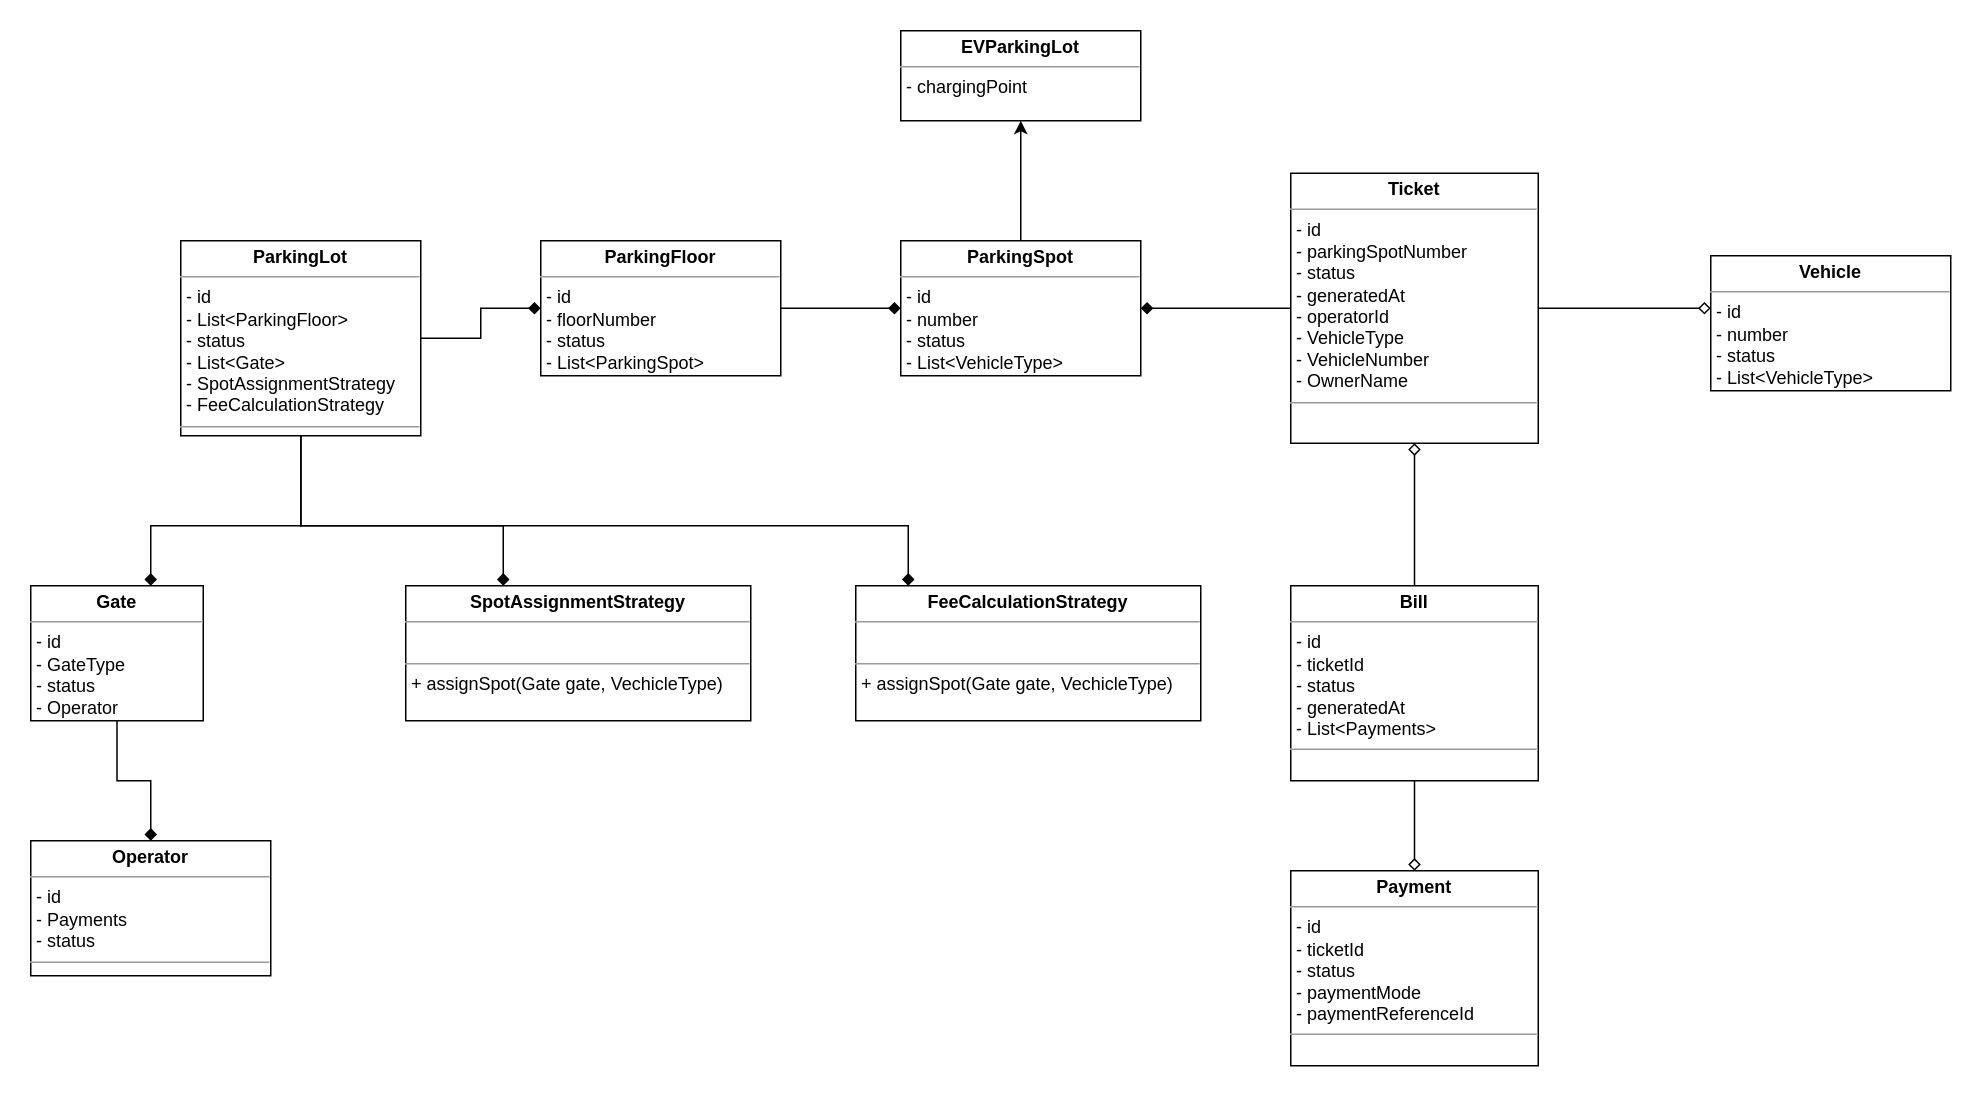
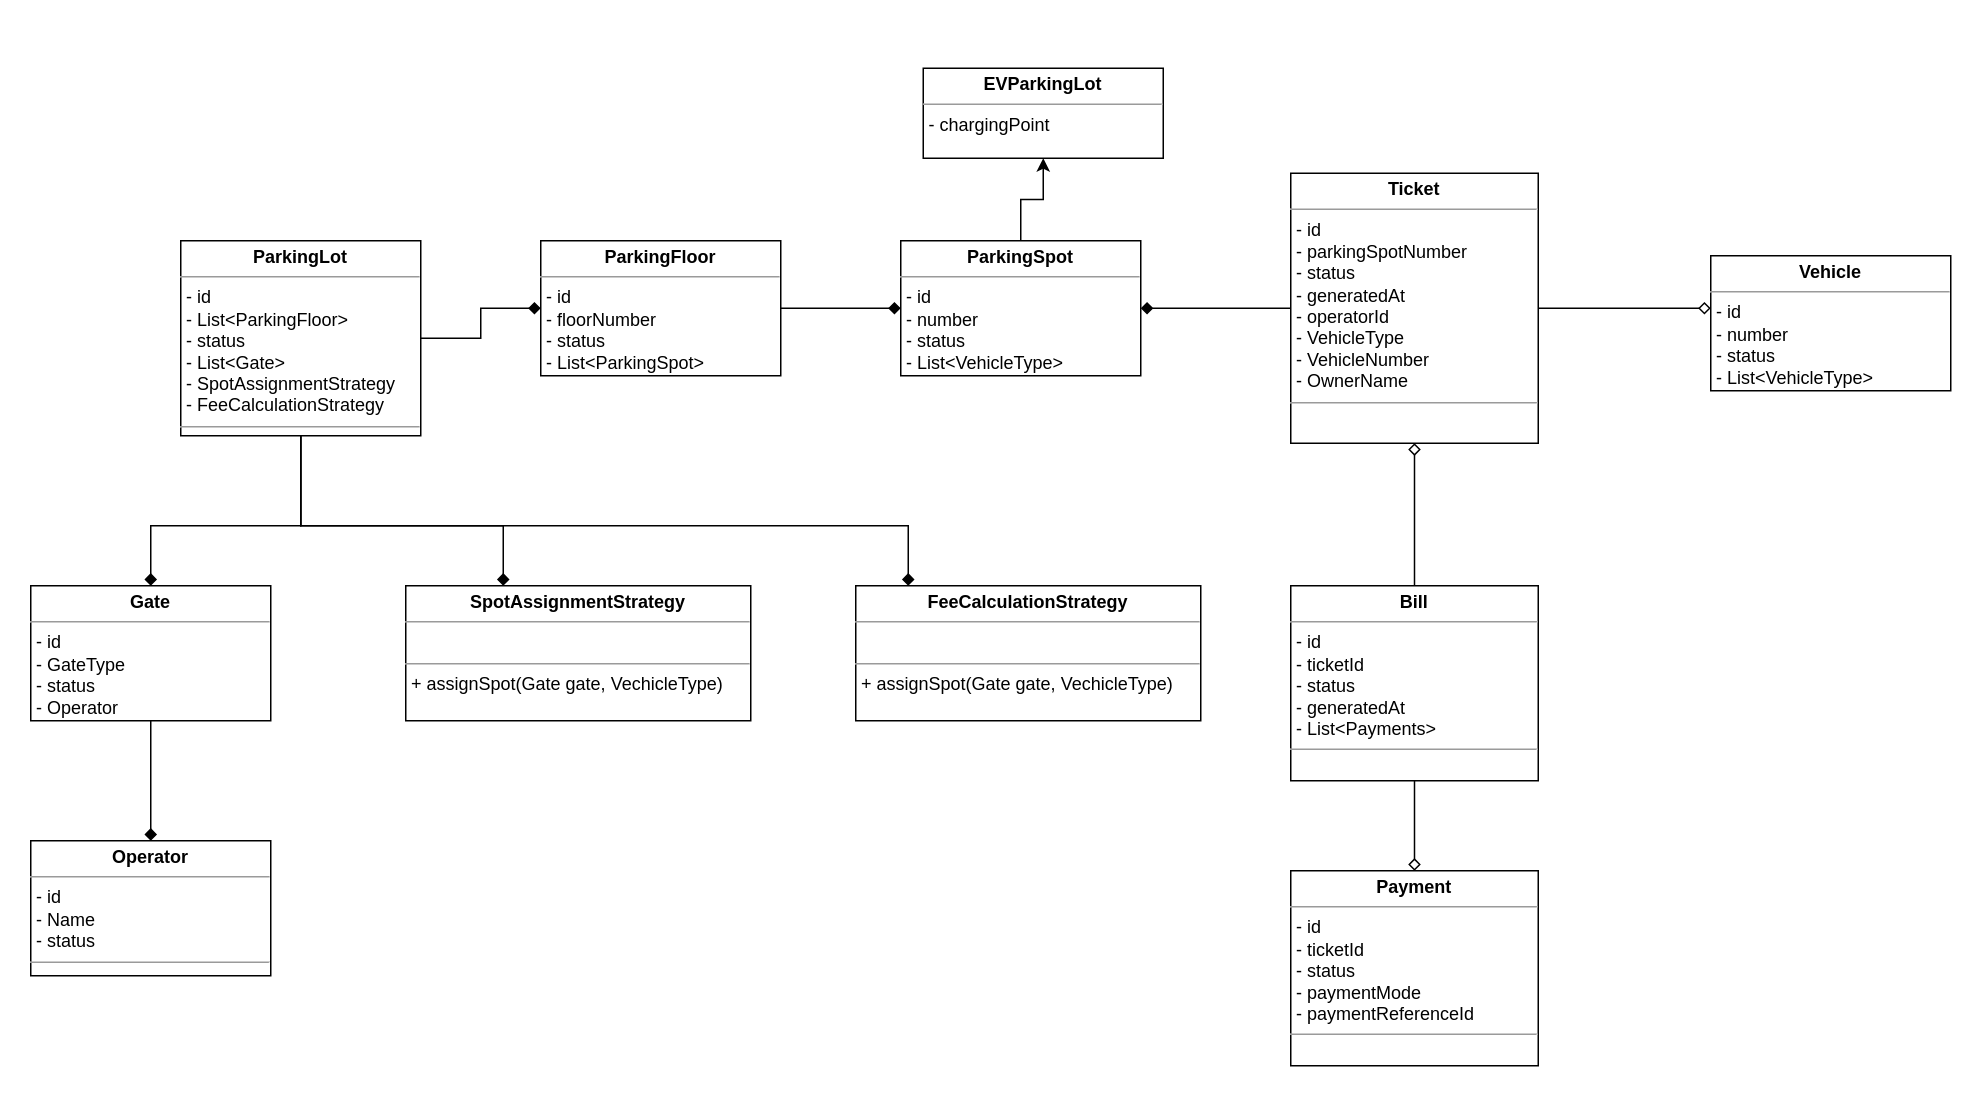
  <mxCell id="0" />
  <mxCell id="1" parent="0" />
  <mxCell id="2" value="" style="edgeStyle=orthogonalEdgeStyle;rounded=0;orthogonalLoop=1;jettySize=auto;html=1;endArrow=diamond;endFill=1;" edge="1" parent="1" source="6" target="8"><mxGeometry relative="1" as="geometry" /></mxCell>
  <mxCell id="3" value="" style="edgeStyle=orthogonalEdgeStyle;rounded=0;orthogonalLoop=1;jettySize=auto;html=1;endArrow=diamond;endFill=1;" edge="1" parent="1" source="6" target="13"><mxGeometry relative="1" as="geometry"><Array as="points"><mxPoint x="200" y="350" /><mxPoint x="100" y="350" /></Array></mxGeometry></mxCell>
  <mxCell id="4" value="" style="edgeStyle=orthogonalEdgeStyle;rounded=0;orthogonalLoop=1;jettySize=auto;html=1;endArrow=diamond;endFill=1;" edge="1" parent="1" source="6" target="14"><mxGeometry relative="1" as="geometry"><Array as="points"><mxPoint x="200" y="350" /><mxPoint x="335" y="350" /></Array></mxGeometry></mxCell>
  <mxCell id="5" style="edgeStyle=orthogonalEdgeStyle;rounded=0;orthogonalLoop=1;jettySize=auto;html=1;endArrow=diamond;endFill=1;" edge="1" parent="1" source="6" target="15"><mxGeometry relative="1" as="geometry"><Array as="points"><mxPoint x="200" y="350" /><mxPoint x="605" y="350" /></Array></mxGeometry></mxCell>
  <mxCell id="6" value="&lt;p style=&quot;margin:0px;margin-top:4px;text-align:center;&quot;&gt;&lt;b&gt;ParkingLot&lt;/b&gt;&lt;/p&gt;&lt;hr size=&quot;1&quot;&gt;&lt;p style=&quot;margin:0px;margin-left:4px;&quot;&gt;- id&lt;/p&gt;&lt;p style=&quot;margin:0px;margin-left:4px;&quot;&gt;- List&amp;lt;ParkingFloor&amp;gt;&lt;/p&gt;&lt;p style=&quot;margin:0px;margin-left:4px;&quot;&gt;- status&lt;/p&gt;&lt;p style=&quot;margin:0px;margin-left:4px;&quot;&gt;- List&amp;lt;Gate&amp;gt;&lt;/p&gt;&lt;p style=&quot;margin:0px;margin-left:4px;&quot;&gt;- SpotAssignmentStrategy&lt;/p&gt;&lt;p style=&quot;margin:0px;margin-left:4px;&quot;&gt;- FeeCalculationStrategy&lt;/p&gt;&lt;hr size=&quot;1&quot;&gt;&lt;p style=&quot;margin:0px;margin-left:4px;&quot;&gt;&lt;br&gt;&lt;/p&gt;" style="verticalAlign=top;align=left;overflow=fill;fontSize=12;fontFamily=Helvetica;html=1;whiteSpace=wrap;" vertex="1" parent="1"><mxGeometry x="120" y="160" width="160" height="130" as="geometry" /></mxCell>
  <mxCell id="7" value="" style="edgeStyle=orthogonalEdgeStyle;rounded=0;orthogonalLoop=1;jettySize=auto;html=1;endArrow=diamond;endFill=1;" edge="1" parent="1" source="8" target="10"><mxGeometry relative="1" as="geometry" /></mxCell>
  <mxCell id="8" value="&lt;p style=&quot;margin:0px;margin-top:4px;text-align:center;&quot;&gt;&lt;b&gt;ParkingFloor&lt;/b&gt;&lt;/p&gt;&lt;hr size=&quot;1&quot;&gt;&lt;p style=&quot;margin:0px;margin-left:4px;&quot;&gt;- id&lt;/p&gt;&lt;p style=&quot;margin:0px;margin-left:4px;&quot;&gt;- floorNumber&lt;/p&gt;&lt;p style=&quot;margin:0px;margin-left:4px;&quot;&gt;- status&lt;/p&gt;&lt;p style=&quot;margin:0px;margin-left:4px;&quot;&gt;- List&amp;lt;ParkingSpot&amp;gt;&lt;/p&gt;&lt;hr size=&quot;1&quot;&gt;&lt;p style=&quot;margin:0px;margin-left:4px;&quot;&gt;&lt;br&gt;&lt;/p&gt;" style="verticalAlign=top;align=left;overflow=fill;fontSize=12;fontFamily=Helvetica;html=1;whiteSpace=wrap;" vertex="1" parent="1"><mxGeometry x="360" y="160" width="160" height="90" as="geometry" /></mxCell>
  <mxCell id="9" value="" style="edgeStyle=orthogonalEdgeStyle;rounded=0;orthogonalLoop=1;jettySize=auto;html=1;" edge="1" parent="1" source="10" target="24"><mxGeometry relative="1" as="geometry" /></mxCell>
  <mxCell id="10" value="&lt;p style=&quot;margin:0px;margin-top:4px;text-align:center;&quot;&gt;&lt;b&gt;ParkingSpot&lt;/b&gt;&lt;/p&gt;&lt;hr size=&quot;1&quot;&gt;&lt;p style=&quot;margin:0px;margin-left:4px;&quot;&gt;- id&lt;/p&gt;&lt;p style=&quot;margin:0px;margin-left:4px;&quot;&gt;- number&lt;/p&gt;&lt;p style=&quot;margin:0px;margin-left:4px;&quot;&gt;- status&lt;/p&gt;&lt;p style=&quot;margin:0px;margin-left:4px;&quot;&gt;- List&amp;lt;VehicleType&amp;gt;&lt;/p&gt;&lt;hr size=&quot;1&quot;&gt;&lt;p style=&quot;margin:0px;margin-left:4px;&quot;&gt;&lt;br&gt;&lt;/p&gt;" style="verticalAlign=top;align=left;overflow=fill;fontSize=12;fontFamily=Helvetica;html=1;whiteSpace=wrap;" vertex="1" parent="1"><mxGeometry x="600" y="160" width="160" height="90" as="geometry" /></mxCell>
  <mxCell id="11" value="&lt;p style=&quot;margin:0px;margin-top:4px;text-align:center;&quot;&gt;&lt;b&gt;Vehicle&lt;/b&gt;&lt;/p&gt;&lt;hr size=&quot;1&quot;&gt;&lt;p style=&quot;margin:0px;margin-left:4px;&quot;&gt;- id&lt;/p&gt;&lt;p style=&quot;margin:0px;margin-left:4px;&quot;&gt;- number&lt;/p&gt;&lt;p style=&quot;margin:0px;margin-left:4px;&quot;&gt;- status&lt;/p&gt;&lt;p style=&quot;margin:0px;margin-left:4px;&quot;&gt;- List&amp;lt;VehicleType&amp;gt;&lt;/p&gt;&lt;hr size=&quot;1&quot;&gt;&lt;p style=&quot;margin:0px;margin-left:4px;&quot;&gt;&lt;br&gt;&lt;/p&gt;" style="verticalAlign=top;align=left;overflow=fill;fontSize=12;fontFamily=Helvetica;html=1;whiteSpace=wrap;" vertex="1" parent="1"><mxGeometry x="1140" y="170" width="160" height="90" as="geometry" /></mxCell>
  <mxCell id="12" value="" style="edgeStyle=orthogonalEdgeStyle;rounded=0;orthogonalLoop=1;jettySize=auto;html=1;endArrow=diamond;endFill=1;" edge="1" parent="1" source="13" target="23"><mxGeometry relative="1" as="geometry" /></mxCell>
- <mxCell id="13" value="&lt;p style=&quot;margin:0px;margin-top:4px;text-align:center;&quot;&gt;&lt;b&gt;Gate&lt;/b&gt;&lt;/p&gt;&lt;hr size=&quot;1&quot;&gt;&lt;p style=&quot;margin:0px;margin-left:4px;&quot;&gt;- id&lt;/p&gt;&lt;p style=&quot;margin:0px;margin-left:4px;&quot;&gt;- GateType&lt;/p&gt;&lt;p style=&quot;margin:0px;margin-left:4px;&quot;&gt;- status&lt;/p&gt;&lt;p style=&quot;margin:0px;margin-left:4px;&quot;&gt;- Operator&lt;/p&gt;&lt;hr size=&quot;1&quot;&gt;&lt;p style=&quot;margin:0px;margin-left:4px;&quot;&gt;&lt;br&gt;&lt;/p&gt;" style="verticalAlign=top;align=left;overflow=fill;fontSize=12;fontFamily=Helvetica;html=1;whiteSpace=wrap;" vertex="1" parent="1"><mxGeometry x="20" y="390" width="115" height="90" as="geometry" /></mxCell>
+ <mxCell id="13" value="&lt;p style=&quot;margin:0px;margin-top:4px;text-align:center;&quot;&gt;&lt;b&gt;Gate&lt;/b&gt;&lt;/p&gt;&lt;hr size=&quot;1&quot;&gt;&lt;p style=&quot;margin:0px;margin-left:4px;&quot;&gt;- id&lt;/p&gt;&lt;p style=&quot;margin:0px;margin-left:4px;&quot;&gt;- GateType&lt;/p&gt;&lt;p style=&quot;margin:0px;margin-left:4px;&quot;&gt;- status&lt;/p&gt;&lt;p style=&quot;margin:0px;margin-left:4px;&quot;&gt;- Operator&lt;/p&gt;&lt;hr size=&quot;1&quot;&gt;&lt;p style=&quot;margin:0px;margin-left:4px;&quot;&gt;&lt;br&gt;&lt;/p&gt;" style="verticalAlign=top;align=left;overflow=fill;fontSize=12;fontFamily=Helvetica;html=1;whiteSpace=wrap;" vertex="1" parent="1"><mxGeometry x="20" y="390" width="160" height="90" as="geometry" /></mxCell>
  <mxCell id="14" value="&lt;p style=&quot;margin:0px;margin-top:4px;text-align:center;&quot;&gt;&lt;b&gt;SpotAssignmentStrategy&lt;/b&gt;&lt;/p&gt;&lt;hr size=&quot;1&quot;&gt;&lt;p style=&quot;margin:0px;margin-left:4px;&quot;&gt;&lt;br&gt;&lt;/p&gt;&lt;hr size=&quot;1&quot;&gt;&lt;p style=&quot;margin:0px;margin-left:4px;&quot;&gt;+ assignSpot(Gate gate, VechicleType)&lt;/p&gt;" style="verticalAlign=top;align=left;overflow=fill;fontSize=12;fontFamily=Helvetica;html=1;whiteSpace=wrap;" vertex="1" parent="1"><mxGeometry x="270" y="390" width="230" height="90" as="geometry" /></mxCell>
  <mxCell id="15" value="&lt;p style=&quot;margin:0px;margin-top:4px;text-align:center;&quot;&gt;&lt;b&gt;FeeCalculationStrategy&lt;/b&gt;&lt;/p&gt;&lt;hr size=&quot;1&quot;&gt;&lt;p style=&quot;margin:0px;margin-left:4px;&quot;&gt;&lt;br&gt;&lt;/p&gt;&lt;hr size=&quot;1&quot;&gt;&lt;p style=&quot;margin:0px;margin-left:4px;&quot;&gt;+ assignSpot(Gate gate, VechicleType)&lt;/p&gt;" style="verticalAlign=top;align=left;overflow=fill;fontSize=12;fontFamily=Helvetica;html=1;whiteSpace=wrap;" vertex="1" parent="1"><mxGeometry x="570" y="390" width="230" height="90" as="geometry" /></mxCell>
  <mxCell id="16" style="edgeStyle=orthogonalEdgeStyle;rounded=0;orthogonalLoop=1;jettySize=auto;html=1;endArrow=diamond;endFill=1;" edge="1" parent="1" source="17" target="10"><mxGeometry relative="1" as="geometry" /></mxCell>
  <mxCell id="17" value="&lt;p style=&quot;margin:0px;margin-top:4px;text-align:center;&quot;&gt;&lt;b&gt;Ticket&lt;/b&gt;&lt;/p&gt;&lt;hr size=&quot;1&quot;&gt;&lt;p style=&quot;margin:0px;margin-left:4px;&quot;&gt;- id&lt;/p&gt;&lt;p style=&quot;margin:0px;margin-left:4px;&quot;&gt;- parkingSpotNumber&lt;/p&gt;&lt;p style=&quot;margin:0px;margin-left:4px;&quot;&gt;- status&lt;/p&gt;&lt;p style=&quot;margin:0px;margin-left:4px;&quot;&gt;- generatedAt&lt;/p&gt;&lt;p style=&quot;margin:0px;margin-left:4px;&quot;&gt;- operatorId&lt;/p&gt;&lt;p style=&quot;margin:0px;margin-left:4px;&quot;&gt;- VehicleType&lt;/p&gt;&lt;p style=&quot;margin:0px;margin-left:4px;&quot;&gt;- VehicleNumber&lt;/p&gt;&lt;p style=&quot;margin:0px;margin-left:4px;&quot;&gt;- OwnerName&lt;/p&gt;&lt;hr size=&quot;1&quot;&gt;&lt;p style=&quot;margin:0px;margin-left:4px;&quot;&gt;&lt;br&gt;&lt;/p&gt;" style="verticalAlign=top;align=left;overflow=fill;fontSize=12;fontFamily=Helvetica;html=1;whiteSpace=wrap;" vertex="1" parent="1"><mxGeometry x="860" y="115" width="165" height="180" as="geometry" /></mxCell>
  <mxCell id="18" value="" style="edgeStyle=orthogonalEdgeStyle;rounded=0;orthogonalLoop=1;jettySize=auto;html=1;endArrow=diamond;endFill=0;" edge="1" parent="1" source="20" target="21"><mxGeometry relative="1" as="geometry" /></mxCell>
  <mxCell id="19" style="edgeStyle=orthogonalEdgeStyle;rounded=0;orthogonalLoop=1;jettySize=auto;html=1;endArrow=diamond;endFill=0;" edge="1" parent="1" source="20" target="17"><mxGeometry relative="1" as="geometry" /></mxCell>
  <mxCell id="20" value="&lt;p style=&quot;margin:0px;margin-top:4px;text-align:center;&quot;&gt;&lt;b&gt;Bill&lt;/b&gt;&lt;/p&gt;&lt;hr size=&quot;1&quot;&gt;&lt;p style=&quot;margin:0px;margin-left:4px;&quot;&gt;- id&lt;/p&gt;&lt;p style=&quot;margin:0px;margin-left:4px;&quot;&gt;- ticketId&lt;/p&gt;&lt;p style=&quot;margin:0px;margin-left:4px;&quot;&gt;- status&lt;/p&gt;&lt;p style=&quot;margin:0px;margin-left:4px;&quot;&gt;- generatedAt&lt;/p&gt;&lt;p style=&quot;margin:0px;margin-left:4px;&quot;&gt;- List&amp;lt;Payments&amp;gt;&lt;/p&gt;&lt;hr size=&quot;1&quot;&gt;&lt;p style=&quot;margin:0px;margin-left:4px;&quot;&gt;&lt;br&gt;&lt;/p&gt;" style="verticalAlign=top;align=left;overflow=fill;fontSize=12;fontFamily=Helvetica;html=1;whiteSpace=wrap;" vertex="1" parent="1"><mxGeometry x="860" y="390" width="165" height="130" as="geometry" /></mxCell>
  <mxCell id="21" value="&lt;p style=&quot;margin:0px;margin-top:4px;text-align:center;&quot;&gt;&lt;b&gt;Payment&lt;/b&gt;&lt;/p&gt;&lt;hr size=&quot;1&quot;&gt;&lt;p style=&quot;margin:0px;margin-left:4px;&quot;&gt;- id&lt;/p&gt;&lt;p style=&quot;margin:0px;margin-left:4px;&quot;&gt;- ticketId&lt;/p&gt;&lt;p style=&quot;margin:0px;margin-left:4px;&quot;&gt;- status&lt;/p&gt;&lt;p style=&quot;margin:0px;margin-left:4px;&quot;&gt;- paymentMode&lt;/p&gt;&lt;p style=&quot;margin:0px;margin-left:4px;&quot;&gt;- paymentReferenceId&lt;br&gt;&lt;/p&gt;&lt;hr size=&quot;1&quot;&gt;&lt;p style=&quot;margin:0px;margin-left:4px;&quot;&gt;&lt;br&gt;&lt;/p&gt;" style="verticalAlign=top;align=left;overflow=fill;fontSize=12;fontFamily=Helvetica;html=1;whiteSpace=wrap;" vertex="1" parent="1"><mxGeometry x="860" y="580" width="165" height="130" as="geometry" /></mxCell>
  <mxCell id="22" style="edgeStyle=orthogonalEdgeStyle;rounded=0;orthogonalLoop=1;jettySize=auto;html=1;entryX=0;entryY=0.389;entryDx=0;entryDy=0;entryPerimeter=0;endArrow=diamond;endFill=0;" edge="1" parent="1" source="17" target="11"><mxGeometry relative="1" as="geometry" /></mxCell>
- <mxCell id="23" value="&lt;p style=&quot;margin:0px;margin-top:4px;text-align:center;&quot;&gt;&lt;b&gt;Operator&lt;/b&gt;&lt;/p&gt;&lt;hr size=&quot;1&quot;&gt;&lt;p style=&quot;margin:0px;margin-left:4px;&quot;&gt;- id&lt;/p&gt;&lt;p style=&quot;margin:0px;margin-left:4px;&quot;&gt;- Payments&lt;/p&gt;&lt;p style=&quot;margin:0px;margin-left:4px;&quot;&gt;- status&lt;br&gt;&lt;/p&gt;&lt;hr size=&quot;1&quot;&gt;&lt;p style=&quot;margin:0px;margin-left:4px;&quot;&gt;&lt;br&gt;&lt;/p&gt;" style="verticalAlign=top;align=left;overflow=fill;fontSize=12;fontFamily=Helvetica;html=1;whiteSpace=wrap;" vertex="1" parent="1"><mxGeometry x="20" y="560" width="160" height="90" as="geometry" /></mxCell>
- <mxCell id="24" value="&lt;p style=&quot;margin:0px;margin-top:4px;text-align:center;&quot;&gt;&lt;b&gt;EVParkingLot&lt;/b&gt;&lt;/p&gt;&lt;hr size=&quot;1&quot;&gt;&lt;p style=&quot;margin:0px;margin-left:4px;&quot;&gt;- chargingPoint&lt;/p&gt;" style="verticalAlign=top;align=left;overflow=fill;fontSize=12;fontFamily=Helvetica;html=1;whiteSpace=wrap;" vertex="1" parent="1"><mxGeometry x="600" y="20" width="160" height="60" as="geometry" /></mxCell>
+ <mxCell id="23" value="&lt;p style=&quot;margin:0px;margin-top:4px;text-align:center;&quot;&gt;&lt;b&gt;Operator&lt;/b&gt;&lt;/p&gt;&lt;hr size=&quot;1&quot;&gt;&lt;p style=&quot;margin:0px;margin-left:4px;&quot;&gt;- id&lt;/p&gt;&lt;p style=&quot;margin:0px;margin-left:4px;&quot;&gt;- Name&lt;/p&gt;&lt;p style=&quot;margin:0px;margin-left:4px;&quot;&gt;- status&lt;br&gt;&lt;/p&gt;&lt;hr size=&quot;1&quot;&gt;&lt;p style=&quot;margin:0px;margin-left:4px;&quot;&gt;&lt;br&gt;&lt;/p&gt;" style="verticalAlign=top;align=left;overflow=fill;fontSize=12;fontFamily=Helvetica;html=1;whiteSpace=wrap;" vertex="1" parent="1"><mxGeometry x="20" y="560" width="160" height="90" as="geometry" /></mxCell>
+ <mxCell id="24" value="&lt;p style=&quot;margin:0px;margin-top:4px;text-align:center;&quot;&gt;&lt;b&gt;EVParkingLot&lt;/b&gt;&lt;/p&gt;&lt;hr size=&quot;1&quot;&gt;&lt;p style=&quot;margin:0px;margin-left:4px;&quot;&gt;- chargingPoint&lt;/p&gt;" style="verticalAlign=top;align=left;overflow=fill;fontSize=12;fontFamily=Helvetica;html=1;whiteSpace=wrap;" vertex="1" parent="1"><mxGeometry x="615" y="45" width="160" height="60" as="geometry" /></mxCell>
